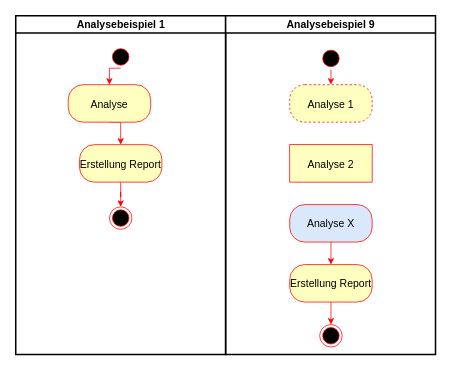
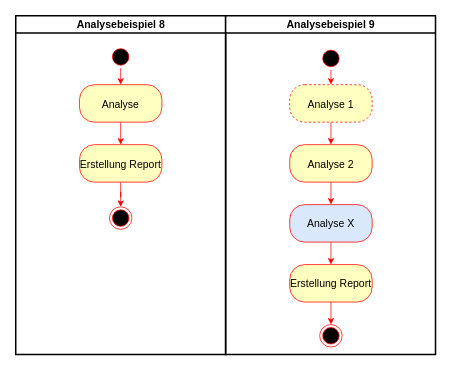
  <mxCell id="0" />
  <mxCell id="1" parent="0" />
- <mxCell id="2" value="Analysebeispiel 1" style="swimlane;whiteSpace=wrap;strokeWidth=2;fontSize=14;" parent="1" vertex="1"><mxGeometry x="20.5" y="20" width="280" height="452" as="geometry" /></mxCell>
+ <mxCell id="2" value="Analysebeispiel 8" style="swimlane;whiteSpace=wrap;strokeWidth=2;fontSize=14;" parent="1" vertex="1"><mxGeometry x="20.5" y="20" width="280" height="452" as="geometry" /></mxCell>
  <mxCell id="3" style="edgeStyle=orthogonalEdgeStyle;rounded=0;orthogonalLoop=1;jettySize=auto;html=1;exitX=0.5;exitY=1;exitDx=0;exitDy=0;entryX=0.5;entryY=0;entryDx=0;entryDy=0;strokeColor=#FF0000;fontSize=14;" parent="2" source="4" target="6" edge="1"><mxGeometry relative="1" as="geometry" /></mxCell>
- <mxCell id="4" value="Analyse" style="strokeWidth=1;fillColor=#ffffc0;strokeColor=#ff0000;fontColor=#000000;rounded=1;arcSize=40;fontSize=14;" parent="2" vertex="1"><mxGeometry x="70" y="92" width="110" height="50" as="geometry" /></mxCell>
+ <mxCell id="4" value="Analyse" style="strokeWidth=1;fillColor=#ffffc0;strokeColor=#ff0000;fontColor=#000000;rounded=1;arcSize=40;fontSize=14;" parent="2" vertex="1"><mxGeometry x="85" y="92" width="110" height="50" as="geometry" /></mxCell>
  <mxCell id="5" style="edgeStyle=orthogonalEdgeStyle;rounded=0;orthogonalLoop=1;jettySize=auto;html=1;exitX=0.5;exitY=1;exitDx=0;exitDy=0;strokeColor=#FF0000;fontSize=14;" parent="2" source="6" target="9" edge="1"><mxGeometry relative="1" as="geometry" /></mxCell>
  <mxCell id="6" value="Erstellung Report" style="strokeWidth=1;fillColor=#ffffc0;strokeColor=#ff0000;fontColor=#000000;rounded=1;arcSize=40;fontSize=14;" parent="2" vertex="1"><mxGeometry x="85" y="172" width="110" height="50" as="geometry" /></mxCell>
  <mxCell id="7" style="edgeStyle=orthogonalEdgeStyle;rounded=0;orthogonalLoop=1;jettySize=auto;html=1;exitX=0.5;exitY=1;exitDx=0;exitDy=0;entryX=0.5;entryY=0;entryDx=0;entryDy=0;strokeColor=#FF0000;fontSize=14;" parent="2" source="8" target="4" edge="1"><mxGeometry relative="1" as="geometry" /></mxCell>
  <mxCell id="8" value="" style="ellipse;shape=startState;fillColor=#000000;strokeColor=#ff0000;fontSize=14;" parent="2" vertex="1"><mxGeometry x="125" y="40" width="30" height="30" as="geometry" /></mxCell>
  <mxCell id="9" value="" style="ellipse;shape=endState;fillColor=#000000;strokeColor=#ff0000;fontSize=14;" parent="2" vertex="1"><mxGeometry x="125" y="255" width="30" height="30" as="geometry" /></mxCell>
  <mxCell id="10" value="Analysebeispiel 9" style="swimlane;whiteSpace=wrap;startSize=23;strokeWidth=2;fontSize=14;" parent="1" vertex="1"><mxGeometry x="300.5" y="20" width="280" height="452" as="geometry" /></mxCell>
+ <mxCell id="11" style="edgeStyle=orthogonalEdgeStyle;rounded=0;orthogonalLoop=1;jettySize=auto;html=1;exitX=0.5;exitY=1;exitDx=0;exitDy=0;entryX=0.5;entryY=0;entryDx=0;entryDy=0;strokeColor=#FF0000;fontSize=14;" parent="10" source="12" target="14" edge="1"><mxGeometry relative="1" as="geometry" /></mxCell>
  <mxCell id="12" value="Analyse 1" style="strokeWidth=1;fillColor=#ffffc0;strokeColor=#ff0000;fontColor=#000000;rounded=1;arcSize=40;fontSize=14;dashed=1;" parent="10" vertex="1"><mxGeometry x="85.5" y="92" width="110" height="50" as="geometry" /></mxCell>
- <mxCell id="14" value="Analyse 2" style="strokeWidth=1;fillColor=#ffffc0;strokeColor=#ff0000;fontColor=#000000;arcSize=40;fontSize=14;rounded=0;" parent="10" vertex="1"><mxGeometry x="85.5" y="172" width="110" height="50" as="geometry" /></mxCell>
+ <mxCell id="13" style="edgeStyle=orthogonalEdgeStyle;rounded=0;orthogonalLoop=1;jettySize=auto;html=1;exitX=0.5;exitY=1;exitDx=0;exitDy=0;entryX=0.5;entryY=0;entryDx=0;entryDy=0;strokeColor=#FF0000;fontSize=14;" parent="10" source="14" target="16" edge="1"><mxGeometry relative="1" as="geometry" /></mxCell>
+ <mxCell id="14" value="Analyse 2" style="strokeWidth=1;fillColor=#ffffc0;strokeColor=#ff0000;fontColor=#000000;rounded=1;arcSize=40;fontSize=14;" parent="10" vertex="1"><mxGeometry x="85.5" y="172" width="110" height="50" as="geometry" /></mxCell>
  <mxCell id="15" style="edgeStyle=orthogonalEdgeStyle;rounded=0;orthogonalLoop=1;jettySize=auto;html=1;exitX=0.5;exitY=1;exitDx=0;exitDy=0;entryX=0.5;entryY=0;entryDx=0;entryDy=0;strokeColor=#FF0000;fontSize=14;" parent="10" source="16" target="18" edge="1"><mxGeometry relative="1" as="geometry" /></mxCell>
  <mxCell id="16" value="Analyse X" style="strokeWidth=1;fillColor=#dae8fc;strokeColor=#ff0000;fontColor=#000000;rounded=1;arcSize=40;fontSize=14;" parent="10" vertex="1"><mxGeometry x="85.5" y="252" width="110" height="50" as="geometry" /></mxCell>
  <mxCell id="17" style="edgeStyle=orthogonalEdgeStyle;rounded=0;orthogonalLoop=1;jettySize=auto;html=1;exitX=0.5;exitY=1;exitDx=0;exitDy=0;entryX=0.5;entryY=0;entryDx=0;entryDy=0;strokeColor=#FF0000;fontSize=14;" parent="10" source="18" target="21" edge="1"><mxGeometry relative="1" as="geometry" /></mxCell>
  <mxCell id="18" value="Erstellung Report" style="strokeWidth=1;fillColor=#ffffc0;strokeColor=#ff0000;fontColor=#000000;rounded=1;arcSize=40;fontSize=14;" parent="10" vertex="1"><mxGeometry x="85.5" y="332" width="110" height="50" as="geometry" /></mxCell>
  <mxCell id="19" style="edgeStyle=orthogonalEdgeStyle;rounded=0;orthogonalLoop=1;jettySize=auto;html=1;exitX=0.5;exitY=1;exitDx=0;exitDy=0;entryX=0.5;entryY=0;entryDx=0;entryDy=0;strokeColor=#FF0000;fontSize=14;" parent="10" source="20" target="12" edge="1"><mxGeometry relative="1" as="geometry" /></mxCell>
  <mxCell id="20" value="" style="ellipse;shape=startState;fillColor=#000000;strokeColor=#ff0000;fontSize=14;" parent="10" vertex="1"><mxGeometry x="125.5" y="42" width="30" height="30" as="geometry" /></mxCell>
  <mxCell id="21" value="" style="ellipse;shape=endState;fillColor=#000000;strokeColor=#ff0000;fontSize=14;" parent="10" vertex="1"><mxGeometry x="125.5" y="412" width="30" height="30" as="geometry" /></mxCell>
